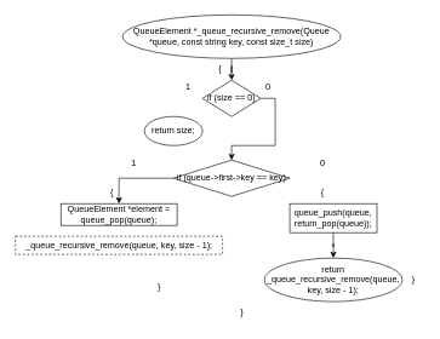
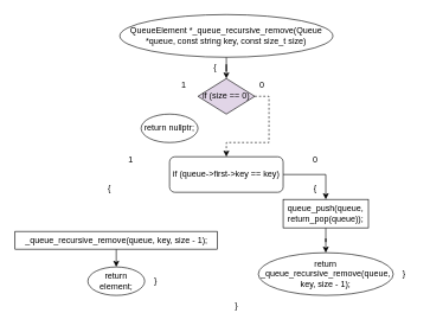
  <mxCell id="0" />
  <mxCell id="1" parent="0" />
  <mxCell id="2" value="" style="edgeStyle=orthogonalEdgeStyle;rounded=0;orthogonalLoop=1;jettySize=auto;html=1;" edge="1" parent="1" source="3" target="5"><mxGeometry relative="1" as="geometry" /></mxCell>
  <mxCell id="3" value="QueueElement *_queue_recursive_remove(Queue *queue, const string key, const size_t size)" style="ellipse;whiteSpace=wrap;html=1;" vertex="1" parent="1"><mxGeometry x="168" y="20" width="300" height="60" as="geometry" /></mxCell>
- <mxCell id="4" style="edgeStyle=orthogonalEdgeStyle;rounded=0;orthogonalLoop=1;jettySize=auto;html=1;exitX=1;exitY=0.5;exitDx=0;exitDy=0;entryX=0.5;entryY=0;entryDx=0;entryDy=0;" edge="1" parent="1" source="5" target="11"><mxGeometry relative="1" as="geometry"><Array as="points"><mxPoint x="378" y="135" /><mxPoint x="378" y="200" /><mxPoint x="318" y="200" /></Array></mxGeometry></mxCell>
- <mxCell id="5" value="if (size == 0)" style="rhombus;whiteSpace=wrap;html=1;" vertex="1" parent="1"><mxGeometry x="278" y="110" width="80" height="50" as="geometry" /></mxCell>
+ <mxCell id="4" style="edgeStyle=orthogonalEdgeStyle;rounded=0;orthogonalLoop=1;jettySize=auto;html=1;exitX=1;exitY=0.5;exitDx=0;exitDy=0;entryX=0.5;entryY=0;entryDx=0;entryDy=0;dashed=1;" edge="1" parent="1" source="5" target="11"><mxGeometry relative="1" as="geometry"><Array as="points"><mxPoint x="378" y="135" /><mxPoint x="378" y="200" /><mxPoint x="318" y="200" /></Array></mxGeometry></mxCell>
+ <mxCell id="5" value="if (size == 0)" style="rhombus;whiteSpace=wrap;html=1;fillColor=#e1d5e7;" vertex="1" parent="1"><mxGeometry x="278" y="110" width="80" height="50" as="geometry" /></mxCell>
  <mxCell id="6" value="{" style="text;html=1;align=center;verticalAlign=middle;resizable=0;points=[];autosize=1;strokeColor=none;fillColor=none;" vertex="1" parent="1"><mxGeometry x="287" y="80" width="30" height="30" as="geometry" /></mxCell>
- <mxCell id="7" value="return size;" style="ellipse;whiteSpace=wrap;html=1;" vertex="1" parent="1"><mxGeometry x="198" y="160" width="80" height="40" as="geometry" /></mxCell>
+ <mxCell id="7" value="return nullptr;" style="ellipse;whiteSpace=wrap;html=1;" vertex="1" parent="1"><mxGeometry x="198" y="160" width="80" height="40" as="geometry" /></mxCell>
  <mxCell id="8" value="1" style="text;html=1;align=center;verticalAlign=middle;resizable=0;points=[];autosize=1;strokeColor=none;fillColor=none;" vertex="1" parent="1"><mxGeometry x="243" y="105" width="30" height="30" as="geometry" /></mxCell>
- <mxCell id="9" style="edgeStyle=orthogonalEdgeStyle;rounded=0;orthogonalLoop=1;jettySize=auto;html=1;exitX=0;exitY=0.5;exitDx=0;exitDy=0;entryX=0.5;entryY=0;entryDx=0;entryDy=0;" edge="1" parent="1" source="11" target="14"><mxGeometry relative="1" as="geometry" /></mxCell>
- <mxCell id="11" value="if (queue-&amp;gt;first-&amp;gt;key == key)" style="rhombus;whiteSpace=wrap;html=1;" vertex="1" parent="1"><mxGeometry x="238" y="220" width="160" height="50" as="geometry" /></mxCell>
+ <mxCell id="10" style="edgeStyle=orthogonalEdgeStyle;rounded=0;orthogonalLoop=1;jettySize=auto;html=1;exitX=1;exitY=0.5;exitDx=0;exitDy=0;entryX=0.5;entryY=0;entryDx=0;entryDy=0;" edge="1" parent="1" source="11" target="21"><mxGeometry relative="1" as="geometry" /></mxCell>
+ <mxCell id="11" value="if (queue-&amp;gt;first-&amp;gt;key == key)" style="whiteSpace=wrap;html=1;rounded=1;" vertex="1" parent="1"><mxGeometry x="238" y="220" width="160" height="50" as="geometry" /></mxCell>
+ <mxCell id="12" value="return element;" style="ellipse;whiteSpace=wrap;html=1;" vertex="1" parent="1"><mxGeometry x="123" y="375" width="80" height="40" as="geometry" /></mxCell>
  <mxCell id="13" value="1" style="text;html=1;align=center;verticalAlign=middle;resizable=0;points=[];autosize=1;strokeColor=none;fillColor=none;" vertex="1" parent="1"><mxGeometry x="168" y="210" width="30" height="30" as="geometry" /></mxCell>
- <mxCell id="14" value="QueueElement *element = queue_pop(queue);" style="whiteSpace=wrap;html=1;" vertex="1" parent="1"><mxGeometry x="83" y="280" width="160" height="30" as="geometry" /></mxCell>
- <mxCell id="16" value="_queue_recursive_remove(queue, key, size - 1);" style="whiteSpace=wrap;html=1;dashed=1;" vertex="1" parent="1"><mxGeometry x="20.5" y="325" width="285" height="25" as="geometry" /></mxCell>
+ <mxCell id="15" style="edgeStyle=orthogonalEdgeStyle;rounded=0;orthogonalLoop=1;jettySize=auto;html=1;exitX=0.5;exitY=1;exitDx=0;exitDy=0;entryX=0.5;entryY=0;entryDx=0;entryDy=0;" edge="1" parent="1" source="16" target="12"><mxGeometry relative="1" as="geometry" /></mxCell>
+ <mxCell id="16" value="_queue_recursive_remove(queue, key, size - 1);" style="whiteSpace=wrap;html=1;" vertex="1" parent="1"><mxGeometry x="20.5" y="325" width="285" height="25" as="geometry" /></mxCell>
  <mxCell id="17" value="}" style="text;html=1;align=center;verticalAlign=middle;resizable=0;points=[];autosize=1;strokeColor=none;fillColor=none;" vertex="1" parent="1"><mxGeometry x="203" y="380" width="30" height="30" as="geometry" /></mxCell>
  <mxCell id="18" value="{" style="text;html=1;align=center;verticalAlign=middle;resizable=0;points=[];autosize=1;strokeColor=none;fillColor=none;" vertex="1" parent="1"><mxGeometry x="138" y="250" width="30" height="30" as="geometry" /></mxCell>
  <mxCell id="19" value="0" style="text;html=1;align=center;verticalAlign=middle;resizable=0;points=[];autosize=1;strokeColor=none;fillColor=none;" vertex="1" parent="1"><mxGeometry x="353" y="105" width="30" height="30" as="geometry" /></mxCell>
  <mxCell id="20" value="" style="edgeStyle=orthogonalEdgeStyle;rounded=0;orthogonalLoop=1;jettySize=auto;html=1;" edge="1" parent="1" source="21" target="22"><mxGeometry relative="1" as="geometry" /></mxCell>
  <mxCell id="21" value="queue_push(queue, return_pop(queue));" style="whiteSpace=wrap;html=1;" vertex="1" parent="1"><mxGeometry x="398" y="280" width="120" height="40" as="geometry" /></mxCell>
  <mxCell id="22" value="return _queue_recursive_remove(queue, key, size - 1);" style="ellipse;whiteSpace=wrap;html=1;" vertex="1" parent="1"><mxGeometry x="363" y="355" width="190" height="60" as="geometry" /></mxCell>
  <mxCell id="23" value="}" style="text;html=1;align=center;verticalAlign=middle;resizable=0;points=[];autosize=1;strokeColor=none;fillColor=none;" vertex="1" parent="1"><mxGeometry x="553" y="370" width="30" height="30" as="geometry" /></mxCell>
  <mxCell id="24" value="{" style="text;html=1;align=center;verticalAlign=middle;resizable=0;points=[];autosize=1;strokeColor=none;fillColor=none;" vertex="1" parent="1"><mxGeometry x="428" y="250" width="30" height="30" as="geometry" /></mxCell>
  <mxCell id="25" value="0" style="text;html=1;align=center;verticalAlign=middle;resizable=0;points=[];autosize=1;strokeColor=none;fillColor=none;" vertex="1" parent="1"><mxGeometry x="428" y="210" width="30" height="30" as="geometry" /></mxCell>
  <mxCell id="26" value="}" style="text;html=1;align=center;verticalAlign=middle;resizable=0;points=[];autosize=1;strokeColor=none;fillColor=none;" vertex="1" parent="1"><mxGeometry x="317" y="415" width="30" height="30" as="geometry" /></mxCell>
